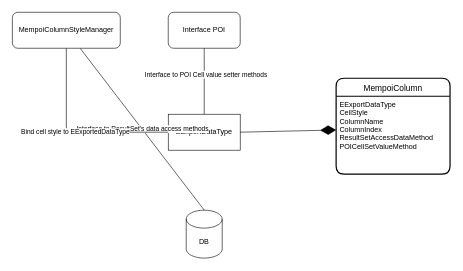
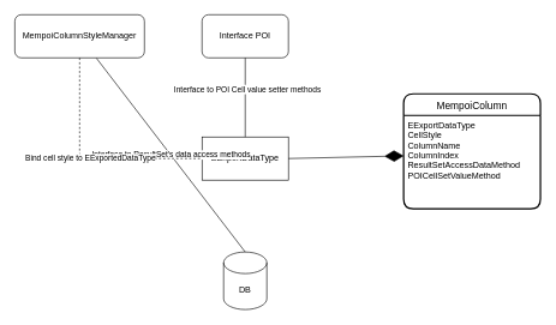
  <mxCell id="0" />
  <mxCell id="1" parent="0" />
  <mxCell id="2" value="Interface POI" style="rounded=1;whiteSpace=wrap;html=1;" vertex="1" parent="1"><mxGeometry x="280" y="20" width="120" height="60" as="geometry" /></mxCell>
  <mxCell id="3" value="DB" style="shape=cylinder3;whiteSpace=wrap;html=1;boundedLbl=1;backgroundOutline=1;size=15;" vertex="1" parent="1"><mxGeometry x="310" y="350" width="60" height="80" as="geometry" /></mxCell>
  <mxCell id="4" value="EExportDataType" style="rounded=0;whiteSpace=wrap;html=1;" vertex="1" parent="1"><mxGeometry x="280" y="190" width="120" height="60" as="geometry" /></mxCell>
  <mxCell id="5" value="" style="endArrow=none;html=1;entryX=0.5;entryY=1;entryDx=0;entryDy=0;exitX=0.5;exitY=0;exitDx=0;exitDy=0;" edge="1" parent="1" source="4" target="2"><mxGeometry width="50" height="50" relative="1" as="geometry"><mxPoint x="150" y="280" as="sourcePoint" /><mxPoint x="200" y="230" as="targetPoint" /></mxGeometry></mxCell>
  <mxCell id="6" value="Interface to POI Cell value setter methods" style="edgeLabel;html=1;align=center;verticalAlign=middle;resizable=0;points=[];" vertex="1" connectable="0" parent="5"><mxGeometry x="0.218" y="-2" relative="1" as="geometry"><mxPoint as="offset" /></mxGeometry></mxCell>
  <mxCell id="7" value="Interface to ResultSet's data access methods" style="endArrow=none;html=1;exitX=0.5;exitY=0;exitDx=0;exitDy=0;exitPerimeter=0;" edge="1" parent="1" source="3" target="8"><mxGeometry width="50" height="50" relative="1" as="geometry"><mxPoint x="150" y="280" as="sourcePoint" /><mxPoint x="200" y="230" as="targetPoint" /></mxGeometry></mxCell>
  <mxCell id="8" value="MempoiColumnStyleManager" style="rounded=1;whiteSpace=wrap;html=1;" vertex="1" parent="1"><mxGeometry x="20" y="20" width="180" height="60" as="geometry" /></mxCell>
- <mxCell id="9" value="Bind cell style to EExportedDataType" style="endArrow=none;html=1;exitX=0.5;exitY=1;exitDx=0;exitDy=0;entryX=0;entryY=0.5;entryDx=0;entryDy=0;" edge="1" parent="1" source="8" target="4"><mxGeometry width="50" height="50" relative="1" as="geometry"><mxPoint x="320" y="280" as="sourcePoint" /><mxPoint x="370" y="230" as="targetPoint" /><Array as="points"><mxPoint x="110" y="220" /></Array></mxGeometry></mxCell>
+ <mxCell id="9" value="Bind cell style to EExportedDataType" style="endArrow=none;html=1;exitX=0.5;exitY=1;exitDx=0;exitDy=0;entryX=0;entryY=0.5;entryDx=0;entryDy=0;dashed=1;" edge="1" parent="1" source="8" target="4"><mxGeometry width="50" height="50" relative="1" as="geometry"><mxPoint x="320" y="280" as="sourcePoint" /><mxPoint x="370" y="230" as="targetPoint" /><Array as="points"><mxPoint x="110" y="220" /></Array></mxGeometry></mxCell>
  <mxCell id="10" value="MempoiColumn" style="swimlane;childLayout=stackLayout;horizontal=1;startSize=30;horizontalStack=0;rounded=1;fontSize=14;fontStyle=0;strokeWidth=2;resizeParent=0;resizeLast=1;shadow=0;dashed=0;align=center;" vertex="1" parent="1"><mxGeometry x="560" y="130" width="190" height="160" as="geometry" /></mxCell>
  <mxCell id="11" value="EExportDataType&#10;CellStyle&#10;ColumnName&#10;ColumnIndex&#10;ResultSetAccessDataMethod&#10;POICellSetValueMethod" style="align=left;strokeColor=none;fillColor=none;spacingLeft=4;fontSize=12;verticalAlign=top;resizable=0;rotatable=0;part=1;" vertex="1" parent="10"><mxGeometry y="30" width="190" height="130" as="geometry" /></mxCell>
  <mxCell id="12" value="" style="endArrow=diamondThin;endFill=1;endSize=24;html=1;exitX=1;exitY=0.5;exitDx=0;exitDy=0;entryX=0.001;entryY=0.433;entryDx=0;entryDy=0;entryPerimeter=0;" edge="1" parent="1" source="4" target="11"><mxGeometry width="160" relative="1" as="geometry"><mxPoint x="260" y="250" as="sourcePoint" /><mxPoint x="520" y="217" as="targetPoint" /></mxGeometry></mxCell>
